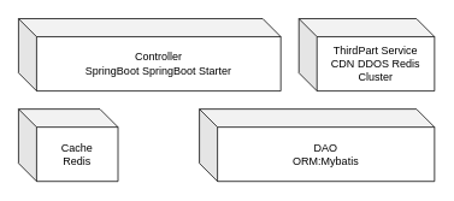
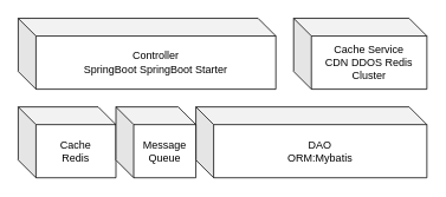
  <mxCell id="0" />
  <mxCell id="1" parent="0" />
  <mxCell id="2" value="Controller&lt;br&gt;SpringBoot SpringBoot Starter" style="shape=cube;whiteSpace=wrap;html=1;boundedLbl=1;backgroundOutline=1;darkOpacity=0.05;darkOpacity2=0.1;" vertex="1" parent="1"><mxGeometry x="20" y="20" width="290" height="80" as="geometry" /></mxCell>
- <mxCell id="3" value="ThirdPart Service&lt;br&gt;CDN DDOS Redis Cluster" style="shape=cube;whiteSpace=wrap;html=1;boundedLbl=1;backgroundOutline=1;darkOpacity=0.05;darkOpacity2=0.1;" vertex="1" parent="1"><mxGeometry x="330" y="20" width="150" height="80" as="geometry" /></mxCell>
+ <mxCell id="3" value="Cache Service&lt;br&gt;CDN DDOS Redis Cluster" style="shape=cube;whiteSpace=wrap;html=1;boundedLbl=1;backgroundOutline=1;darkOpacity=0.05;darkOpacity2=0.1;" vertex="1" parent="1"><mxGeometry x="330" y="20" width="150" height="80" as="geometry" /></mxCell>
  <mxCell id="4" value="DAO&lt;br&gt;ORM:Mybatis" style="shape=cube;whiteSpace=wrap;html=1;boundedLbl=1;backgroundOutline=1;darkOpacity=0.05;darkOpacity2=0.1;" vertex="1" parent="1"><mxGeometry x="220" y="120" width="260" height="80" as="geometry" /></mxCell>
  <mxCell id="5" value="Cache&lt;br&gt;Redis" style="shape=cube;whiteSpace=wrap;html=1;boundedLbl=1;backgroundOutline=1;darkOpacity=0.05;darkOpacity2=0.1;" vertex="1" parent="1"><mxGeometry x="20" y="120" width="110" height="80" as="geometry" /></mxCell>
+ <mxCell id="6" value="Message Queue" style="shape=cube;whiteSpace=wrap;html=1;boundedLbl=1;backgroundOutline=1;darkOpacity=0.05;darkOpacity2=0.1;" vertex="1" parent="1"><mxGeometry x="130" y="120" width="90" height="80" as="geometry" /></mxCell>
